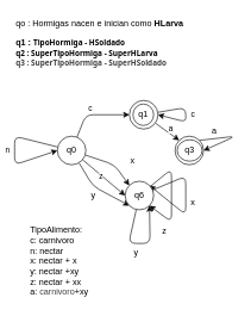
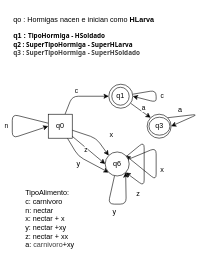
  <mxCell id="0" />
  <mxCell id="1" parent="0" />
  <mxCell id="2" style="edgeStyle=none;html=1;entryX=0;entryY=0.5;entryDx=0;entryDy=0;" edge="1" parent="1" source="9" target="14"><mxGeometry relative="1" as="geometry"><Array as="points"><mxPoint x="120" y="160" /></Array></mxGeometry></mxCell>
  <mxCell id="3" value="c" style="edgeLabel;html=1;align=center;verticalAlign=middle;resizable=0;points=[];" vertex="1" connectable="0" parent="2"><mxGeometry x="-0.045" y="-1" relative="1" as="geometry"><mxPoint x="-6" y="-11" as="offset" /></mxGeometry></mxCell>
  <mxCell id="4" value="n" style="edgeStyle=none;html=1;entryX=0;entryY=0.5;entryDx=0;entryDy=0;elbow=vertical;" edge="1" parent="1" source="9" target="9"><mxGeometry x="-0.005" y="-10" relative="1" as="geometry"><mxPoint x="10" y="180" as="targetPoint" /><Array as="points"><mxPoint x="20" y="230" /></Array><mxPoint as="offset" /></mxGeometry></mxCell>
  <mxCell id="5" style="edgeStyle=none;html=1;entryX=0;entryY=0;entryDx=0;entryDy=0;" edge="1" parent="1" source="9" target="19"><mxGeometry relative="1" as="geometry"><Array as="points"><mxPoint x="160" y="230" /></Array></mxGeometry></mxCell>
  <mxCell id="6" style="edgeStyle=none;html=1;entryX=0;entryY=0.5;entryDx=0;entryDy=0;" edge="1" parent="1" source="9" target="19"><mxGeometry relative="1" as="geometry" /></mxCell>
  <mxCell id="7" value="z" style="edgeLabel;html=1;align=center;verticalAlign=middle;resizable=0;points=[];" vertex="1" connectable="0" parent="6"><mxGeometry x="-0.138" y="-2" relative="1" as="geometry"><mxPoint as="offset" /></mxGeometry></mxCell>
  <mxCell id="8" style="edgeStyle=none;html=1;entryX=0;entryY=1;entryDx=0;entryDy=0;" edge="1" parent="1" source="9" target="19"><mxGeometry relative="1" as="geometry"><mxPoint x="160" y="270" as="targetPoint" /><Array as="points"><mxPoint x="130" y="260" /></Array></mxGeometry></mxCell>
- <mxCell id="9" value="q0" style="ellipse;whiteSpace=wrap;html=1;" vertex="1" parent="1"><mxGeometry x="80" y="190" width="40" height="40" as="geometry" /></mxCell>
+ <mxCell id="9" value="q0" style="whiteSpace=wrap;html=1;rounded=0;" vertex="1" parent="1"><mxGeometry x="80" y="190" width="40" height="40" as="geometry" /></mxCell>
  <mxCell id="10" value="qo : H&lt;span style=&quot;text-indent: -18pt; background-color: transparent; font-size: 9pt;&quot; lang=&quot;ES-EC&quot;&gt;ormigas nacen e inician como &lt;b&gt;HLarva&lt;/b&gt;&lt;/span&gt;&lt;p style=&quot;margin-bottom:0cm;mso-add-space:auto;&lt;br/&gt;text-indent:-18.0pt;mso-list:l0 level1 lfo1&quot; class=&quot;MsoListParagraph&quot;&gt;&lt;span style=&quot;font-size:9.0pt;&lt;br/&gt;mso-fareast-font-family:&amp;quot;Microsoft JhengHei UI&amp;quot;&quot; lang=&quot;ES-EC&quot;&gt;&lt;/span&gt;&lt;/p&gt;&lt;div&gt;&lt;span style=&quot;text-indent: -18pt; background-color: transparent; font-size: 9pt;&quot; lang=&quot;ES-EC&quot;&gt;&lt;b&gt;q1 :&amp;nbsp;&lt;/b&gt;&lt;/span&gt;&lt;b style=&quot;background-color: transparent;&quot;&gt;&lt;span style=&quot;font-size:8.0pt;line-height:&lt;br/&gt;150%;font-family:&amp;quot;Segoe UI&amp;quot;,sans-serif;mso-fareast-font-family:&amp;quot;Microsoft JhengHei UI&amp;quot;;&lt;br/&gt;color:#0D0D0D;mso-themecolor:text1;mso-themetint:242;mso-ansi-language:ES-EC;&lt;br/&gt;mso-fareast-language:EN-US;mso-bidi-language:AR-SA&quot; lang=&quot;ES-EC&quot;&gt;TipoHormiga - HSoldado&lt;/span&gt;&lt;/b&gt;&lt;/div&gt;&lt;div&gt;&lt;b style=&quot;background-color: transparent;&quot;&gt;&lt;span style=&quot;font-size:8.0pt;line-height:&lt;br/&gt;150%;font-family:&amp;quot;Segoe UI&amp;quot;,sans-serif;mso-fareast-font-family:&amp;quot;Microsoft JhengHei UI&amp;quot;;&lt;br/&gt;color:#0D0D0D;mso-themecolor:text1;mso-themetint:242;mso-ansi-language:ES-EC;&lt;br/&gt;mso-fareast-language:EN-US;mso-bidi-language:AR-SA&quot; lang=&quot;ES-EC&quot;&gt;q2 : SuperTipoHormiga - SuperHLarva&lt;/span&gt;&lt;/b&gt;&lt;/div&gt;&lt;div&gt;&lt;span style=&quot;color: rgb(63, 63, 63); font-family: &amp;quot;Segoe UI&amp;quot;, sans-serif; font-size: 10.667px; font-weight: 700; background-color: transparent;&quot;&gt;q3 : SuperTipoHormiga - SuperHSoldado&lt;/span&gt;&lt;/div&gt;" style="text;html=1;align=left;verticalAlign=middle;resizable=0;points=[];autosize=1;strokeColor=none;fillColor=none;" vertex="1" parent="1"><mxGeometry x="20" y="20" width="260" height="80" as="geometry" /></mxCell>
  <mxCell id="11" value="c" style="edgeStyle=none;html=1;entryX=1;entryY=0.5;entryDx=0;entryDy=0;elbow=horizontal;" edge="1" parent="1" source="14" target="14"><mxGeometry x="-0.004" y="10" relative="1" as="geometry"><mxPoint x="200" y="90" as="targetPoint" /><Array as="points"><mxPoint x="260" y="160" /></Array><mxPoint as="offset" /></mxGeometry></mxCell>
  <mxCell id="12" style="edgeStyle=none;html=1;entryX=0;entryY=0;entryDx=0;entryDy=0;" edge="1" parent="1" source="14" target="23"><mxGeometry relative="1" as="geometry" /></mxCell>
  <mxCell id="13" value="a" style="edgeLabel;html=1;align=center;verticalAlign=middle;resizable=0;points=[];" vertex="1" connectable="0" parent="12"><mxGeometry x="-0.069" y="3" relative="1" as="geometry"><mxPoint x="4" y="-1" as="offset" /></mxGeometry></mxCell>
  <mxCell id="14" value="q1" style="ellipse;whiteSpace=wrap;html=1;" vertex="1" parent="1"><mxGeometry x="181" y="140" width="40" height="40" as="geometry" /></mxCell>
  <mxCell id="15" value="TipoAlimento:&lt;div&gt;c: carnivoro&lt;/div&gt;&lt;div&gt;n: nectar&lt;/div&gt;&lt;div&gt;x: nectar + x&lt;/div&gt;&lt;div&gt;y: nectar +xy&lt;/div&gt;&lt;div&gt;z: nectar + xx&lt;/div&gt;&lt;div&gt;a:&amp;nbsp;&lt;span style=&quot;color: rgb(63, 63, 63);&quot;&gt;carnivoro&lt;/span&gt;+xy&lt;/div&gt;" style="text;html=1;align=left;verticalAlign=middle;resizable=0;points=[];autosize=1;strokeColor=none;fillColor=none;" vertex="1" parent="1"><mxGeometry x="40" y="310" width="110" height="110" as="geometry" /></mxCell>
  <mxCell id="16" style="edgeStyle=none;html=1;entryX=1;entryY=1;entryDx=0;entryDy=0;" edge="1" parent="1" source="19" target="19"><mxGeometry relative="1" as="geometry"><mxPoint x="220" y="360" as="targetPoint" /><Array as="points"><mxPoint x="180" y="340" /></Array></mxGeometry></mxCell>
  <mxCell id="17" style="edgeStyle=none;html=1;entryX=1;entryY=1;entryDx=0;entryDy=0;" edge="1" parent="1" source="19" target="19"><mxGeometry relative="1" as="geometry"><mxPoint x="270" y="310" as="targetPoint" /><Array as="points"><mxPoint x="240" y="310" /></Array></mxGeometry></mxCell>
  <mxCell id="18" style="edgeStyle=none;html=1;entryX=1;entryY=0;entryDx=0;entryDy=0;" edge="1" parent="1" source="19" target="19"><mxGeometry relative="1" as="geometry"><mxPoint x="260" y="340" as="targetPoint" /><Array as="points"><mxPoint x="260" y="300" /></Array></mxGeometry></mxCell>
  <mxCell id="19" value="q6" style="ellipse;whiteSpace=wrap;html=1;" vertex="1" parent="1"><mxGeometry x="175" y="253" width="40" height="40" as="geometry" /></mxCell>
  <mxCell id="20" value="x" style="text;html=1;align=center;verticalAlign=middle;resizable=0;points=[];autosize=1;strokeColor=none;fillColor=none;" vertex="1" parent="1"><mxGeometry x="170" y="210" width="30" height="30" as="geometry" /></mxCell>
  <mxCell id="21" value="y" style="text;html=1;align=center;verticalAlign=middle;resizable=0;points=[];autosize=1;strokeColor=none;fillColor=none;" vertex="1" parent="1"><mxGeometry x="115" y="258" width="30" height="30" as="geometry" /></mxCell>
  <mxCell id="22" style="edgeStyle=none;html=1;exitX=1;exitY=0;exitDx=0;exitDy=0;entryX=1;entryY=0.5;entryDx=0;entryDy=0;elbow=vertical;" edge="1" parent="1" source="23" target="23"><mxGeometry relative="1" as="geometry"><mxPoint x="330" y="190" as="targetPoint" /><Array as="points"><mxPoint x="330" y="190" /></Array></mxGeometry></mxCell>
  <mxCell id="23" value="q3" style="ellipse;whiteSpace=wrap;html=1;" vertex="1" parent="1"><mxGeometry x="245" y="190" width="40" height="40" as="geometry" /></mxCell>
  <mxCell id="24" value="a" style="text;html=1;align=center;verticalAlign=middle;resizable=0;points=[];autosize=1;strokeColor=none;fillColor=none;" vertex="1" parent="1"><mxGeometry x="285" y="168" width="30" height="30" as="geometry" /></mxCell>
  <mxCell id="25" value="y" style="text;html=1;align=center;verticalAlign=middle;resizable=0;points=[];autosize=1;strokeColor=none;fillColor=none;" vertex="1" parent="1"><mxGeometry x="175" y="338" width="30" height="30" as="geometry" /></mxCell>
  <mxCell id="26" value="x" style="text;html=1;align=center;verticalAlign=middle;resizable=0;points=[];autosize=1;strokeColor=none;fillColor=none;" vertex="1" parent="1"><mxGeometry x="255" y="268" width="30" height="30" as="geometry" /></mxCell>
  <mxCell id="27" value="z" style="text;html=1;align=center;verticalAlign=middle;resizable=0;points=[];autosize=1;strokeColor=none;fillColor=none;" vertex="1" parent="1"><mxGeometry x="215" y="308" width="30" height="30" as="geometry" /></mxCell>
  <mxCell id="28" value="q3" style="ellipse;whiteSpace=wrap;html=1;" vertex="1" parent="1"><mxGeometry x="248" y="195" width="35" height="30" as="geometry" /></mxCell>
  <mxCell id="29" value="q1" style="ellipse;whiteSpace=wrap;html=1;" vertex="1" parent="1"><mxGeometry x="186" y="145" width="29" height="30" as="geometry" /></mxCell>
